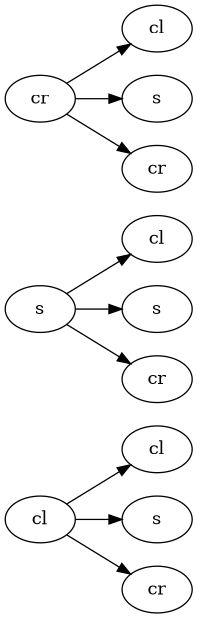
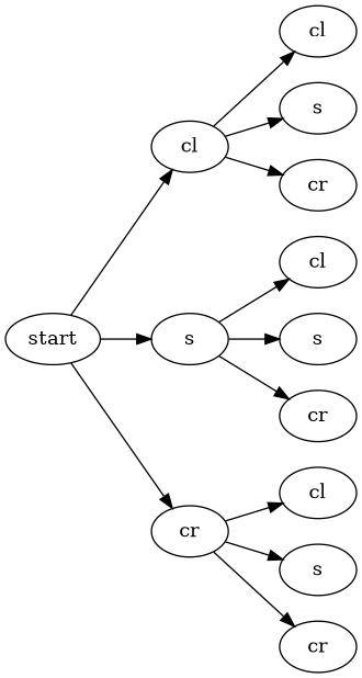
  digraph {
    rankdir=LR
+   n1 [label=start]
    n2 [label=cl]
    n3 [label=s]
    n4 [label=cr]
    n5 [label=cl]
    n6 [label=s]
    n7 [label=cr]
    n8 [label=cl]
    n9 [label=s]
    n10 [label=cr]
    n11 [label=cl]
    n12 [label=s]
    n13 [label=cr]
+   n1 -> n2
+   n1 -> n3
+   n1 -> n4
    n2 -> n5
    n2 -> n6
    n2 -> n7
    n3 -> n8
    n3 -> n9
    n3 -> n10
    n4 -> n11
    n4 -> n12
    n4 -> n13
  }
